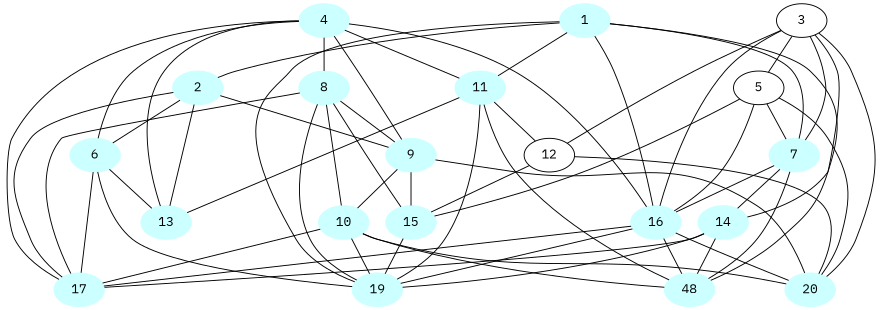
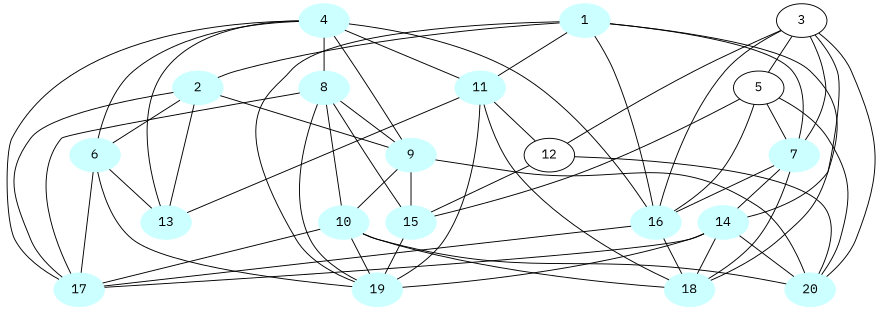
  graph {
    fontname="IBM Plex Mono"
    node [color="#CCFFFF" fontname="IBM Plex Mono" style=filled]
    edge [fontname="IBM Plex Mono"]
    1
    2
    7
    11
    16
-   18 [label=48]
+   18
    19
    6
    9
    13
    17
    14
    12 [color="" style=""]
    15
    10
    20
    4
    8
    3 [color="" style=""]
    5 [color="" style=""]
    1 -- 2
    1 -- 7
    1 -- 11
    1 -- 16
    1 -- 18
    1 -- 19
    2 -- 6
    2 -- 9
    2 -- 13
    2 -- 17
    7 -- 16
    7 -- 18
    7 -- 14
    11 -- 18
    11 -- 19
    11 -- 13
    11 -- 12
    16 -- 18
-   16 -- 19
    16 -- 17
    6 -- 19
    6 -- 13
    6 -- 17
    9 -- 15
    9 -- 10
    9 -- 20
    14 -- 18
    14 -- 19
    14 -- 17
-   16 -- 20
+   14 -- 20
    12 -- 15
    12 -- 20
    15 -- 19
    10 -- 18
    10 -- 19
    10 -- 17
    10 -- 20
    4 -- 11
    4 -- 16
    4 -- 6
    4 -- 9
    4 -- 13
    4 -- 17
    4 -- 8
    8 -- 19
    8 -- 9
    8 -- 17
    8 -- 15
    8 -- 10
    3 -- 7
    3 -- 16
    3 -- 14
    3 -- 12
    3 -- 20
    3 -- 5
    5 -- 7
    5 -- 16
    5 -- 15
    5 -- 20
  }
